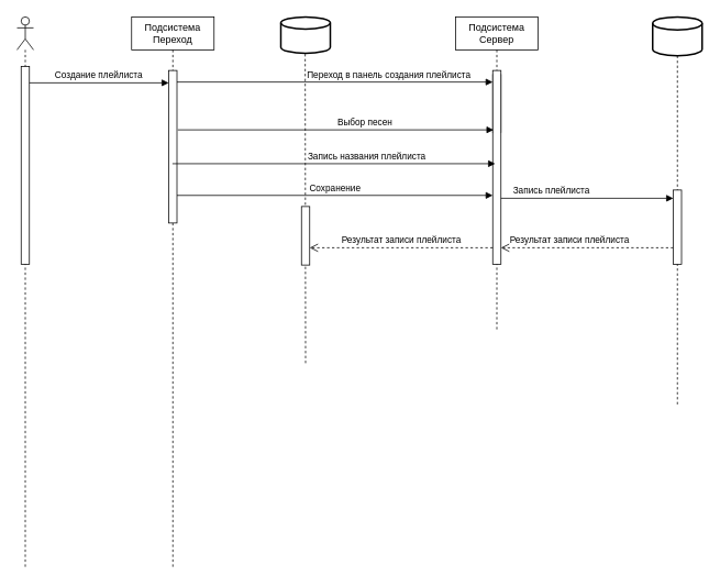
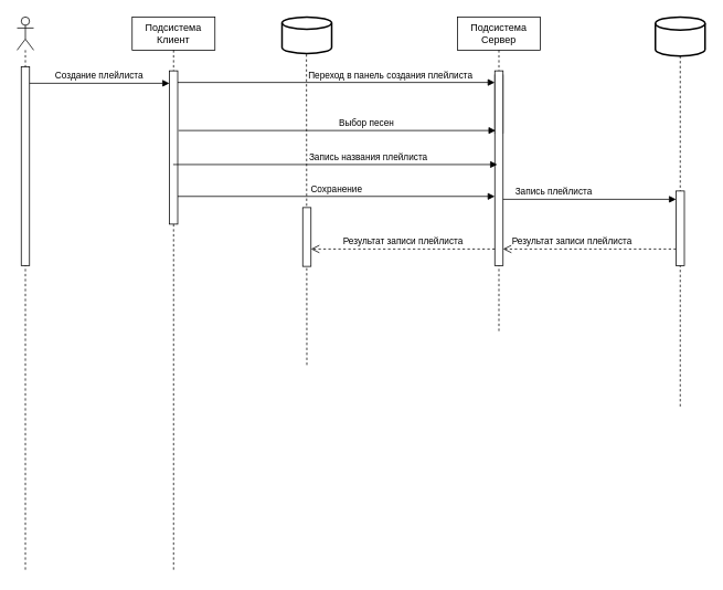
  <mxCell id="0" />
  <mxCell id="1" parent="0" />
- <mxCell id="2" value="&lt;div&gt;Подсистема&lt;br&gt;&lt;/div&gt;&lt;div&gt;Переход&lt;/div&gt;" style="shape=umlLifeline;perimeter=lifelinePerimeter;whiteSpace=wrap;html=1;container=0;dropTarget=0;collapsible=0;recursiveResize=0;outlineConnect=0;portConstraint=eastwest;newEdgeStyle={&quot;edgeStyle&quot;:&quot;elbowEdgeStyle&quot;,&quot;elbow&quot;:&quot;vertical&quot;,&quot;curved&quot;:0,&quot;rounded&quot;:0};" parent="1" vertex="1"><mxGeometry x="159" y="20" width="100" height="670" as="geometry" /></mxCell>
+ <mxCell id="2" value="&lt;div&gt;Подсистема&lt;br&gt;&lt;/div&gt;&lt;div&gt;Клиент&lt;/div&gt;" style="shape=umlLifeline;perimeter=lifelinePerimeter;whiteSpace=wrap;html=1;container=0;dropTarget=0;collapsible=0;recursiveResize=0;outlineConnect=0;portConstraint=eastwest;newEdgeStyle={&quot;edgeStyle&quot;:&quot;elbowEdgeStyle&quot;,&quot;elbow&quot;:&quot;vertical&quot;,&quot;curved&quot;:0,&quot;rounded&quot;:0};" parent="1" vertex="1"><mxGeometry x="159" y="20" width="100" height="670" as="geometry" /></mxCell>
  <mxCell id="3" value="" style="html=1;points=[];perimeter=orthogonalPerimeter;outlineConnect=0;targetShapes=umlLifeline;portConstraint=eastwest;newEdgeStyle={&quot;edgeStyle&quot;:&quot;elbowEdgeStyle&quot;,&quot;elbow&quot;:&quot;vertical&quot;,&quot;curved&quot;:0,&quot;rounded&quot;:0};" parent="2" vertex="1"><mxGeometry x="45" y="65" width="10" height="185" as="geometry" /></mxCell>
  <mxCell id="4" value="&lt;div&gt;Подсистема&lt;br&gt;&lt;/div&gt;&lt;div&gt;Сервер&lt;/div&gt;" style="shape=umlLifeline;perimeter=lifelinePerimeter;whiteSpace=wrap;html=1;container=0;dropTarget=0;collapsible=0;recursiveResize=0;outlineConnect=0;portConstraint=eastwest;newEdgeStyle={&quot;edgeStyle&quot;:&quot;elbowEdgeStyle&quot;,&quot;elbow&quot;:&quot;vertical&quot;,&quot;curved&quot;:0,&quot;rounded&quot;:0};" parent="1" vertex="1"><mxGeometry x="552" y="20" width="100" height="380" as="geometry" /></mxCell>
  <mxCell id="5" value="" style="html=1;points=[];perimeter=orthogonalPerimeter;outlineConnect=0;targetShapes=umlLifeline;portConstraint=eastwest;newEdgeStyle={&quot;edgeStyle&quot;:&quot;elbowEdgeStyle&quot;,&quot;elbow&quot;:&quot;vertical&quot;,&quot;curved&quot;:0,&quot;rounded&quot;:0};" parent="4" vertex="1"><mxGeometry x="45" y="70" width="10" height="70" as="geometry" /></mxCell>
  <mxCell id="6" value="" style="html=1;points=[];perimeter=orthogonalPerimeter;outlineConnect=0;targetShapes=umlLifeline;portConstraint=eastwest;newEdgeStyle={&quot;edgeStyle&quot;:&quot;elbowEdgeStyle&quot;,&quot;elbow&quot;:&quot;vertical&quot;,&quot;curved&quot;:0,&quot;rounded&quot;:0};" parent="4" vertex="1"><mxGeometry x="45" y="65" width="10" height="235" as="geometry" /></mxCell>
  <mxCell id="7" value="" style="shape=umlLifeline;perimeter=lifelinePerimeter;whiteSpace=wrap;html=1;container=1;dropTarget=0;collapsible=0;recursiveResize=0;outlineConnect=0;portConstraint=eastwest;newEdgeStyle={&quot;curved&quot;:0,&quot;rounded&quot;:0};participant=umlActor;" parent="1" vertex="1"><mxGeometry x="20" y="20" width="20" height="670" as="geometry" /></mxCell>
  <mxCell id="8" value="" style="html=1;points=[[0,0,0,0,5],[0,1,0,0,-5],[1,0,0,0,5],[1,1,0,0,-5]];perimeter=orthogonalPerimeter;outlineConnect=0;targetShapes=umlLifeline;portConstraint=eastwest;newEdgeStyle={&quot;curved&quot;:0,&quot;rounded&quot;:0};" parent="7" vertex="1"><mxGeometry x="5" y="60" width="10" height="240" as="geometry" /></mxCell>
  <mxCell id="9" value="Переход в панель создания плейлиста" style="html=1;verticalAlign=bottom;endArrow=block;curved=0;rounded=0;align=left;" parent="1" edge="1"><mxGeometry x="-0.185" y="-1" width="80" relative="1" as="geometry"><mxPoint x="214" y="99" as="sourcePoint" /><mxPoint x="597" y="99" as="targetPoint" /><mxPoint as="offset" /></mxGeometry></mxCell>
  <mxCell id="10" value="" style="strokeWidth=2;html=1;shape=mxgraph.flowchart.database;whiteSpace=wrap;" parent="1" vertex="1"><mxGeometry x="791" y="20" width="60" height="47" as="geometry" /></mxCell>
  <mxCell id="11" value="Результат записи плейлиста" style="html=1;verticalAlign=bottom;endArrow=open;dashed=1;endSize=8;curved=0;rounded=0;" parent="1" edge="1"><mxGeometry x="0.206" relative="1" as="geometry"><mxPoint x="816" y="300" as="sourcePoint" /><mxPoint x="607" y="300" as="targetPoint" /><mxPoint as="offset" /></mxGeometry></mxCell>
  <mxCell id="12" value="" style="endArrow=none;dashed=1;html=1;rounded=0;" parent="1" edge="1"><mxGeometry width="50" height="50" relative="1" as="geometry"><mxPoint x="370" y="440" as="sourcePoint" /><mxPoint x="369.5" y="60" as="targetPoint" /></mxGeometry></mxCell>
  <mxCell id="13" value="" style="strokeWidth=2;html=1;shape=mxgraph.flowchart.database;whiteSpace=wrap;" parent="1" vertex="1"><mxGeometry x="340" y="20" width="60" height="44" as="geometry" /></mxCell>
  <mxCell id="14" value="Выбор песен" style="html=1;verticalAlign=bottom;endArrow=block;curved=0;rounded=0;align=left;" parent="1" edge="1"><mxGeometry width="80" relative="1" as="geometry"><mxPoint x="215" y="157" as="sourcePoint" /><mxPoint x="598" y="157" as="targetPoint" /></mxGeometry></mxCell>
  <mxCell id="15" value="&lt;div align=&quot;center&quot;&gt;Запись плейлиста&lt;br&gt;&lt;/div&gt;" style="html=1;verticalAlign=bottom;endArrow=block;curved=0;rounded=0;align=left;" parent="1" edge="1"><mxGeometry x="-0.876" width="80" relative="1" as="geometry"><mxPoint x="607" y="240" as="sourcePoint" /><mxPoint x="816" y="240" as="targetPoint" /><mxPoint as="offset" /></mxGeometry></mxCell>
  <mxCell id="16" value="" style="html=1;points=[];perimeter=orthogonalPerimeter;outlineConnect=0;targetShapes=umlLifeline;portConstraint=eastwest;newEdgeStyle={&quot;edgeStyle&quot;:&quot;elbowEdgeStyle&quot;,&quot;elbow&quot;:&quot;vertical&quot;,&quot;curved&quot;:0,&quot;rounded&quot;:0};" parent="1" vertex="1"><mxGeometry x="365" y="250" width="10" height="71" as="geometry" /></mxCell>
  <mxCell id="17" value="Результат записи плейлиста" style="html=1;verticalAlign=bottom;endArrow=open;dashed=1;endSize=8;curved=0;rounded=0;" parent="1" edge="1"><mxGeometry x="0.0" relative="1" as="geometry"><mxPoint x="597" y="300" as="sourcePoint" /><mxPoint x="375" y="300" as="targetPoint" /><mxPoint as="offset" /></mxGeometry></mxCell>
  <mxCell id="18" value="Создание плейлиста" style="html=1;verticalAlign=bottom;endArrow=block;curved=0;rounded=0;" parent="1" edge="1"><mxGeometry x="-0.004" width="80" relative="1" as="geometry"><mxPoint x="35" y="100" as="sourcePoint" /><mxPoint x="204" y="100" as="targetPoint" /><mxPoint as="offset" /></mxGeometry></mxCell>
  <mxCell id="19" value="&lt;div&gt;Запись названия плейлиста&lt;/div&gt;" style="html=1;verticalAlign=bottom;endArrow=block;curved=0;rounded=0;align=left;entryX=0.3;entryY=0.424;entryDx=0;entryDy=0;entryPerimeter=0;" edge="1" parent="1"><mxGeometry x="-0.175" width="80" relative="1" as="geometry"><mxPoint x="208.5" y="198.08" as="sourcePoint" /><mxPoint x="600" y="198.08" as="targetPoint" /><mxPoint x="1" as="offset" /></mxGeometry></mxCell>
  <mxCell id="20" value="Сохранение" style="html=1;verticalAlign=bottom;endArrow=block;curved=0;rounded=0;align=left;" edge="1" parent="1"><mxGeometry x="-0.175" width="80" relative="1" as="geometry"><mxPoint x="214" y="236.5" as="sourcePoint" /><mxPoint x="597" y="236.5" as="targetPoint" /><mxPoint x="1" as="offset" /></mxGeometry></mxCell>
  <mxCell id="21" value="" style="endArrow=none;dashed=1;html=1;rounded=0;" edge="1" parent="1" target="10"><mxGeometry width="50" height="50" relative="1" as="geometry"><mxPoint x="821" y="490" as="sourcePoint" /><mxPoint x="821" y="160" as="targetPoint" /></mxGeometry></mxCell>
  <mxCell id="22" value="" style="html=1;points=[];perimeter=orthogonalPerimeter;outlineConnect=0;targetShapes=umlLifeline;portConstraint=eastwest;newEdgeStyle={&quot;edgeStyle&quot;:&quot;elbowEdgeStyle&quot;,&quot;elbow&quot;:&quot;vertical&quot;,&quot;curved&quot;:0,&quot;rounded&quot;:0};" parent="1" vertex="1"><mxGeometry x="816" y="230" width="10" height="90" as="geometry" /></mxCell>
